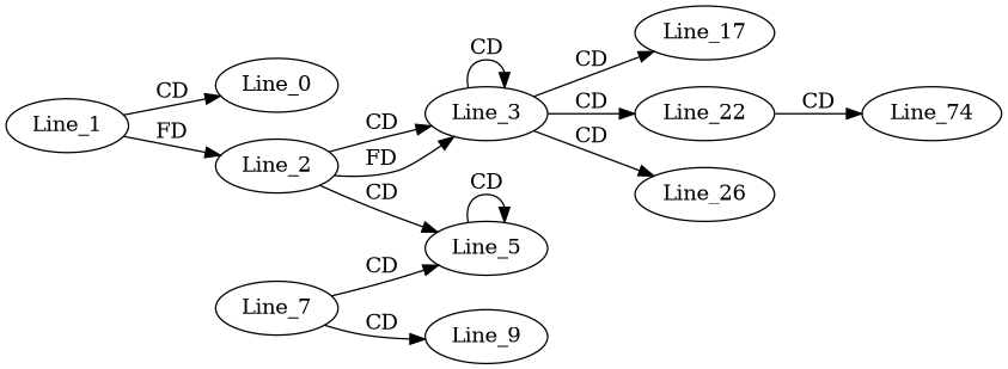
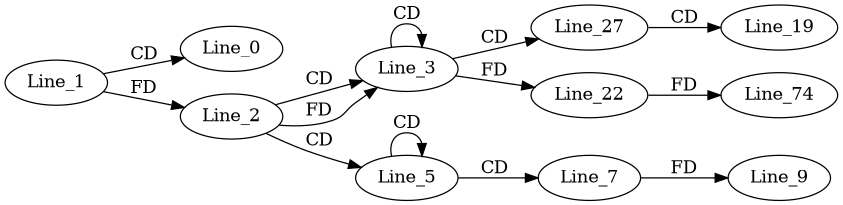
  digraph {
    rankdir=LR
    Line_1
    Line_0
    Line_2
    Line_3
    Line_5
-   Line_17
+   Line_17 [label=Line_27]
    Line_22
-   Line_26
    Line_7
+   Line_19
    n11 [label=Line_74]
    Line_9
    Line_1 -> Line_0 [label=CD]
    Line_1 -> Line_2 [label=FD]
    Line_2 -> Line_3 [label=CD]
    Line_2 -> Line_3 [label=FD]
    Line_2 -> Line_5 [label=CD]
    Line_3 -> Line_3 [label=CD]
    Line_3 -> Line_17 [label=CD]
-   Line_3 -> Line_22 [label=CD]
-   Line_3 -> Line_26 [label=CD]
+   Line_3 -> Line_22 [label=FD]
    Line_5 -> Line_5 [label=CD]
-   Line_7 -> Line_5 [label=CD]
-   Line_22 -> n11 [label=CD]
-   Line_7 -> Line_9 [label=CD]
+   Line_5 -> Line_7 [label=CD]
+   Line_17 -> Line_19 [label=CD]
+   Line_22 -> n11 [label=FD]
+   Line_7 -> Line_9 [label=FD]
  }
